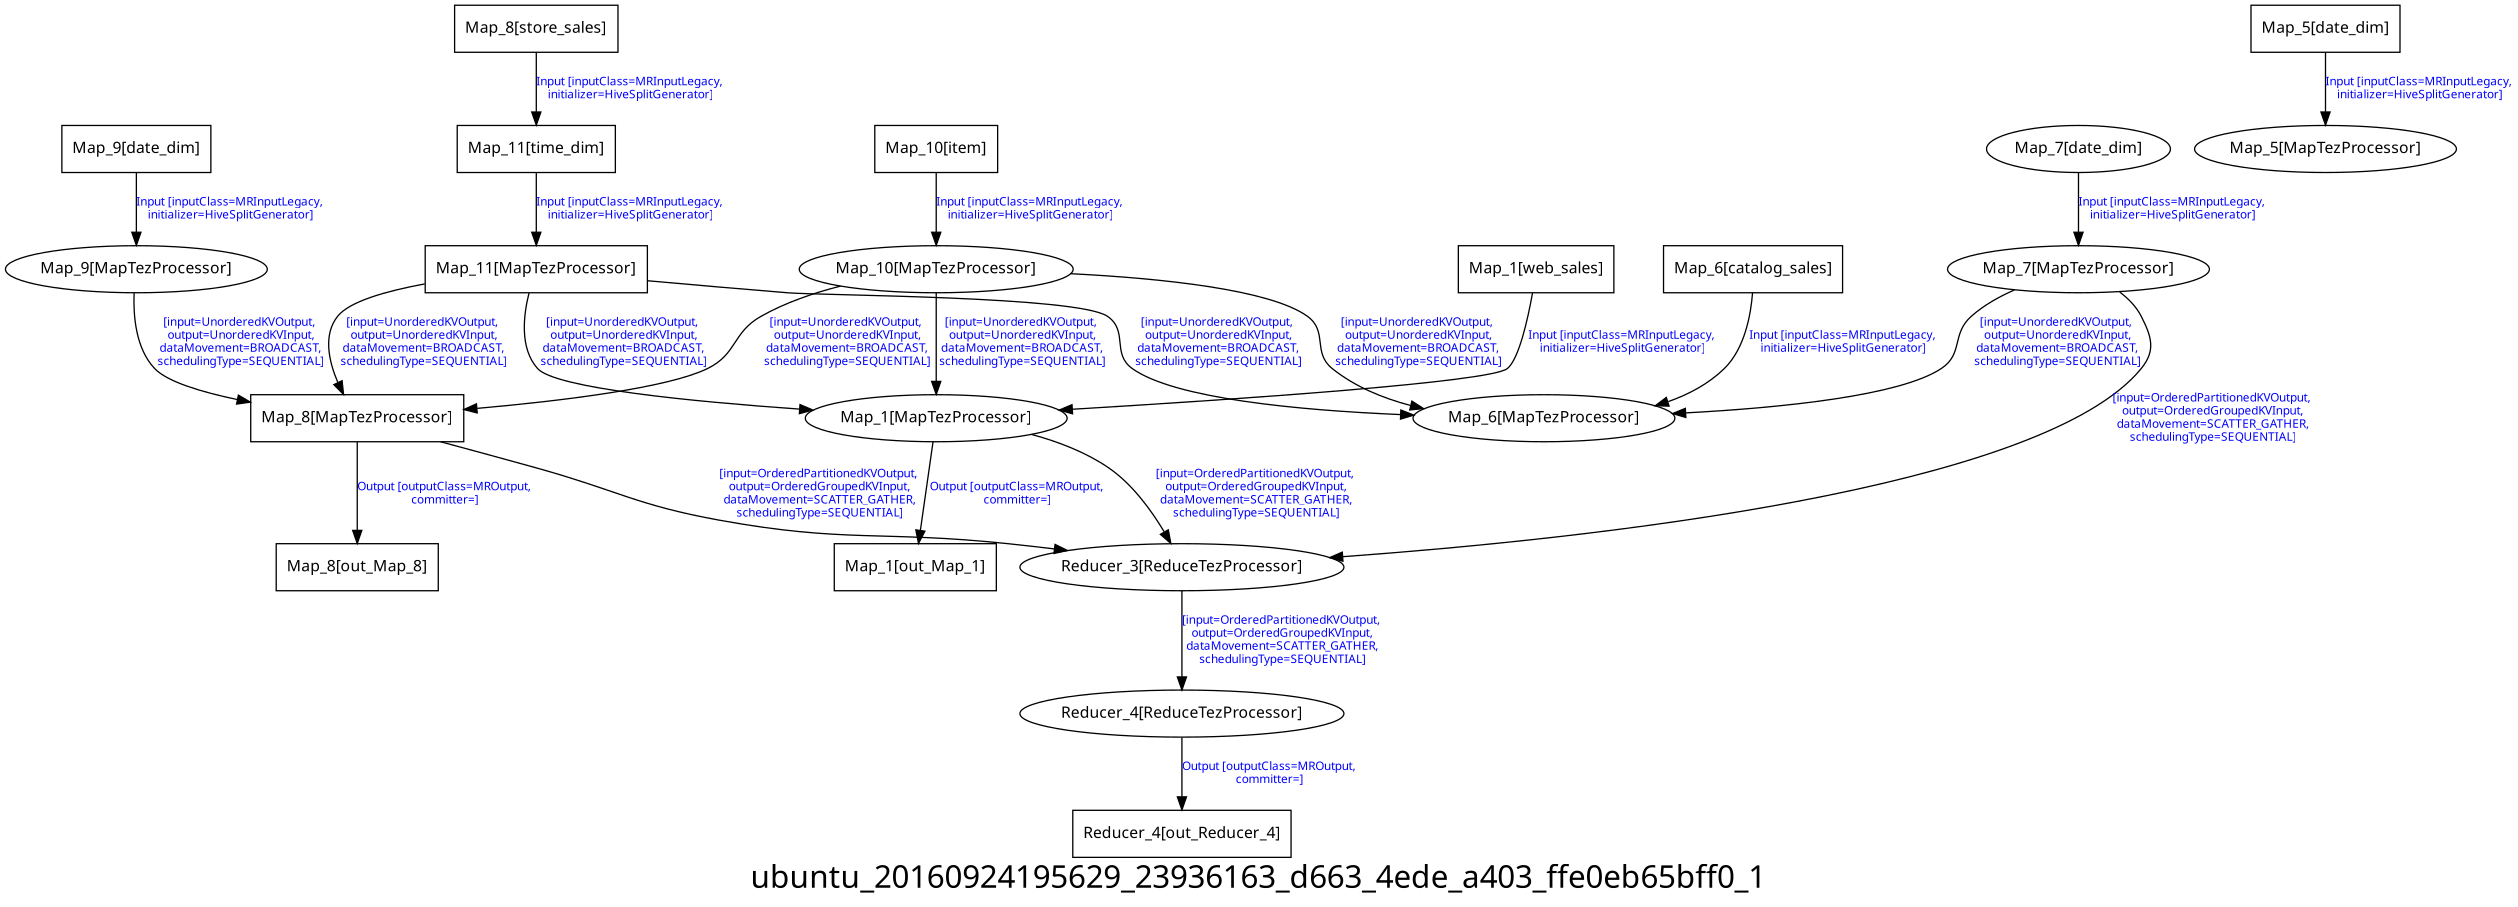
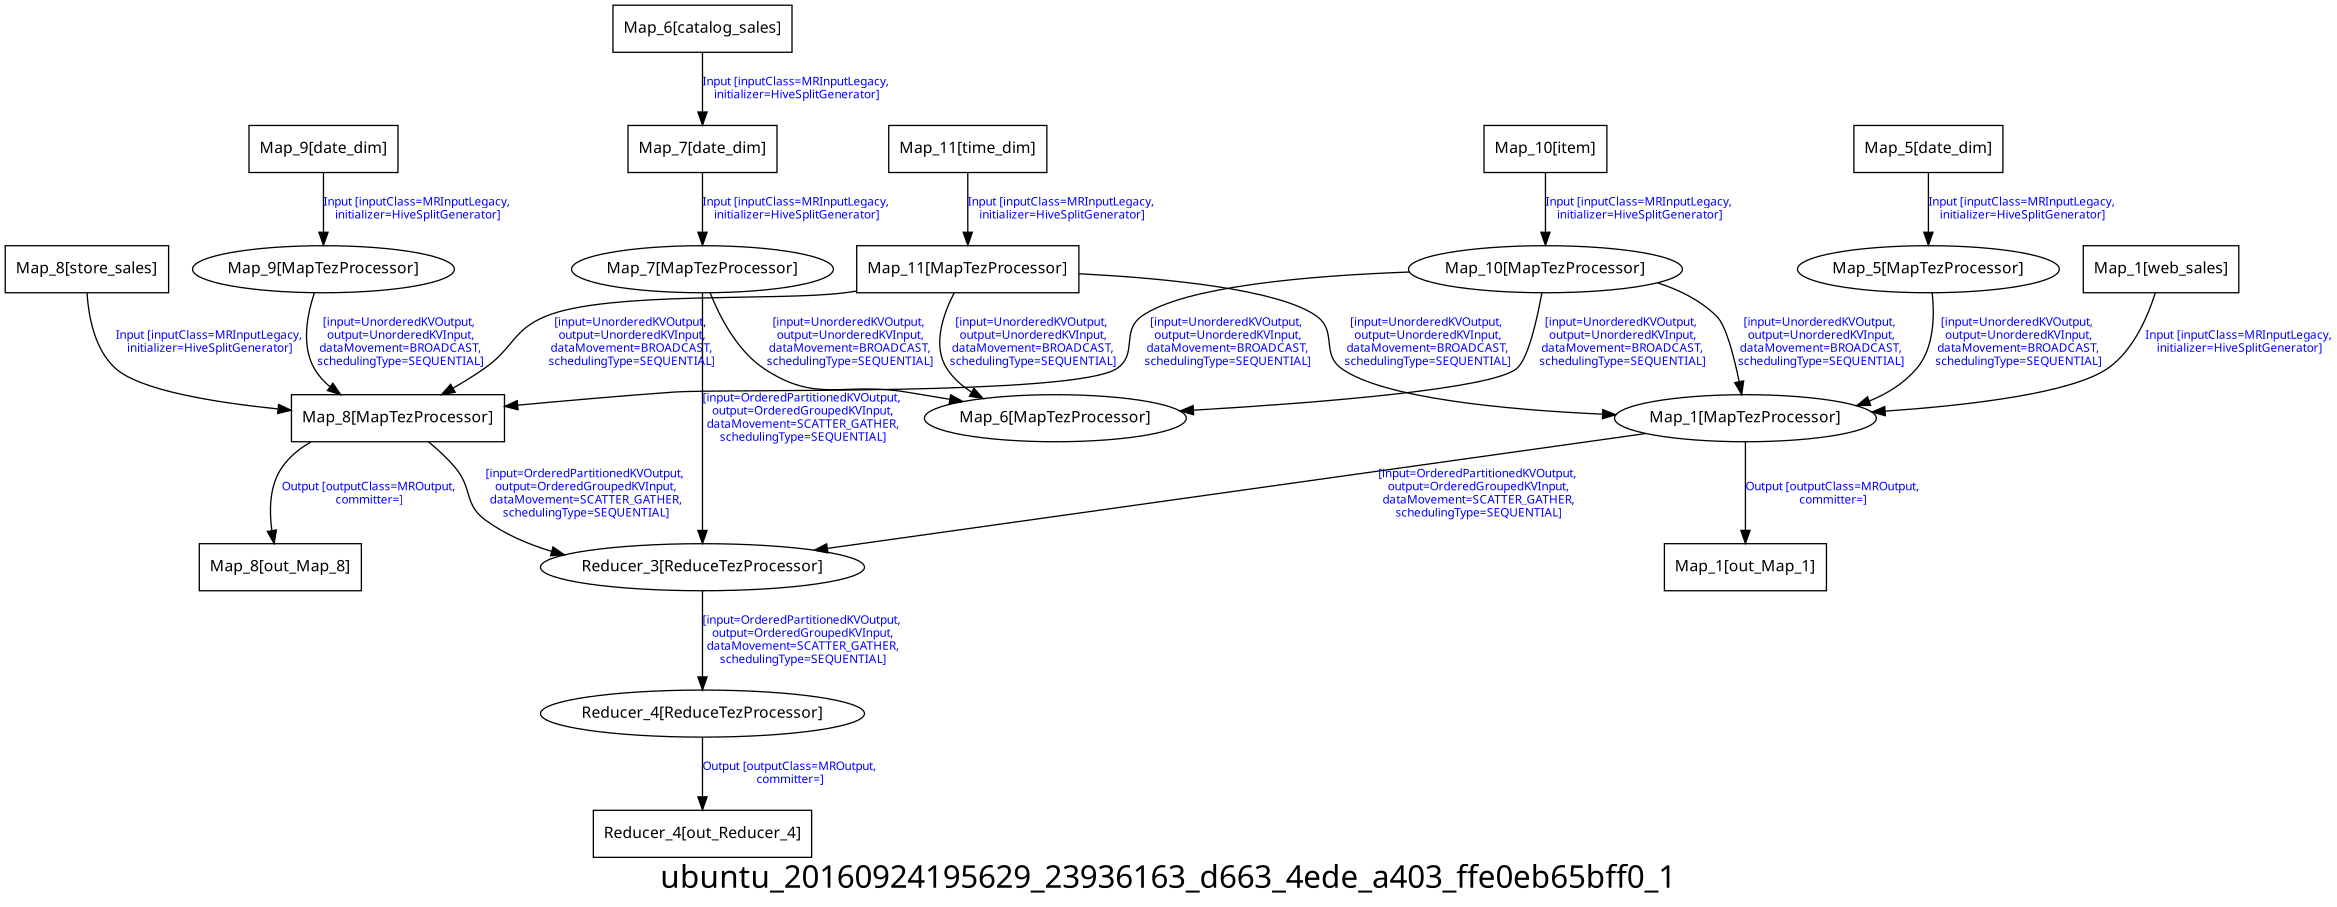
  digraph {
    fontname="Noto Sans"
    fontsize=24
    label=ubuntu_20160924195629_23936163_d663_4ede_a403_ffe0eb65bff0_1
    node [fontname="Noto Sans" fontsize=12 shape=box]
    edge [fontcolor=blue fontname="Noto Sans" fontsize=9]
    n1 [label="Reducer_4[ReduceTezProcessor]" shape=""]
    n2 [label="Reducer_4[out_Reducer_4]"]
    n3 [label="Map_7[MapTezProcessor]" shape=""]
    n4 [label="Map_6[MapTezProcessor]" shape=""]
    n5 [label="Reducer_3[ReduceTezProcessor]" shape=""]
    n6 [label="Map_1[MapTezProcessor]" shape=""]
    n7 [label="Map_1[out_Map_1]"]
-   n8 [label="Map_7[date_dim]" shape=ellipse]
+   n8 [label="Map_7[date_dim]"]
    n9 [label="Map_8[store_sales]"]
    n10 [label="Map_8[MapTezProcessor]"]
    n11 [label="Map_8[out_Map_8]"]
    n12 [label="Map_5[MapTezProcessor]" shape=""]
    n13 [label="Map_9[MapTezProcessor]" shape=""]
    n14 [label="Map_10[MapTezProcessor]" shape=""]
    n15 [label="Map_5[date_dim]"]
    n16 [label="Map_10[item]"]
    n17 [label="Map_6[catalog_sales]"]
    n18 [label="Map_9[date_dim]"]
    n19 [label="Map_11[time_dim]"]
    n20 [label="Map_11[MapTezProcessor]"]
    n21 [label="Map_1[web_sales]"]
    n1 -> n2 [label="Output [outputClass=MROutput,\n committer=]"]
    n3 -> n4 [label="[input=UnorderedKVOutput,\n output=UnorderedKVInput,\n dataMovement=BROADCAST,\n schedulingType=SEQUENTIAL]"]
    n3 -> n5 [label="[input=OrderedPartitionedKVOutput,\n output=OrderedGroupedKVInput,\n dataMovement=SCATTER_GATHER,\n schedulingType=SEQUENTIAL]"]
    n5 -> n1 [label="[input=OrderedPartitionedKVOutput,\n output=OrderedGroupedKVInput,\n dataMovement=SCATTER_GATHER,\n schedulingType=SEQUENTIAL]"]
    n6 -> n5 [label="[input=OrderedPartitionedKVOutput,\n output=OrderedGroupedKVInput,\n dataMovement=SCATTER_GATHER,\n schedulingType=SEQUENTIAL]"]
    n6 -> n7 [label="Output [outputClass=MROutput,\n committer=]"]
    n8 -> n3 [label="Input [inputClass=MRInputLegacy,\n initializer=HiveSplitGenerator]"]
-   n9 -> n19 [label="Input [inputClass=MRInputLegacy,\n initializer=HiveSplitGenerator]"]
+   n9 -> n10 [label="Input [inputClass=MRInputLegacy,\n initializer=HiveSplitGenerator]"]
    n10 -> n5 [label="[input=OrderedPartitionedKVOutput,\n output=OrderedGroupedKVInput,\n dataMovement=SCATTER_GATHER,\n schedulingType=SEQUENTIAL]"]
    n10 -> n11 [label="Output [outputClass=MROutput,\n committer=]"]
+   n12 -> n6 [label="[input=UnorderedKVOutput,\n output=UnorderedKVInput,\n dataMovement=BROADCAST,\n schedulingType=SEQUENTIAL]"]
    n13 -> n10 [label="[input=UnorderedKVOutput,\n output=UnorderedKVInput,\n dataMovement=BROADCAST,\n schedulingType=SEQUENTIAL]"]
    n14 -> n4 [label="[input=UnorderedKVOutput,\n output=UnorderedKVInput,\n dataMovement=BROADCAST,\n schedulingType=SEQUENTIAL]"]
    n14 -> n6 [label="[input=UnorderedKVOutput,\n output=UnorderedKVInput,\n dataMovement=BROADCAST,\n schedulingType=SEQUENTIAL]"]
    n14 -> n10 [label="[input=UnorderedKVOutput,\n output=UnorderedKVInput,\n dataMovement=BROADCAST,\n schedulingType=SEQUENTIAL]"]
    n15 -> n12 [label="Input [inputClass=MRInputLegacy,\n initializer=HiveSplitGenerator]"]
    n16 -> n14 [label="Input [inputClass=MRInputLegacy,\n initializer=HiveSplitGenerator]"]
-   n17 -> n4 [label="Input [inputClass=MRInputLegacy,\n initializer=HiveSplitGenerator]"]
+   n17 -> n8 [label="Input [inputClass=MRInputLegacy,\n initializer=HiveSplitGenerator]"]
    n18 -> n13 [label="Input [inputClass=MRInputLegacy,\n initializer=HiveSplitGenerator]"]
    n19 -> n20 [label="Input [inputClass=MRInputLegacy,\n initializer=HiveSplitGenerator]"]
    n20 -> n4 [label="[input=UnorderedKVOutput,\n output=UnorderedKVInput,\n dataMovement=BROADCAST,\n schedulingType=SEQUENTIAL]"]
    n20 -> n6 [label="[input=UnorderedKVOutput,\n output=UnorderedKVInput,\n dataMovement=BROADCAST,\n schedulingType=SEQUENTIAL]"]
    n20 -> n10 [label="[input=UnorderedKVOutput,\n output=UnorderedKVInput,\n dataMovement=BROADCAST,\n schedulingType=SEQUENTIAL]"]
    n21 -> n6 [label="Input [inputClass=MRInputLegacy,\n initializer=HiveSplitGenerator]"]
  }
